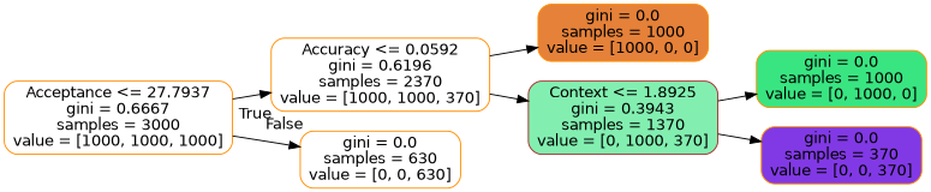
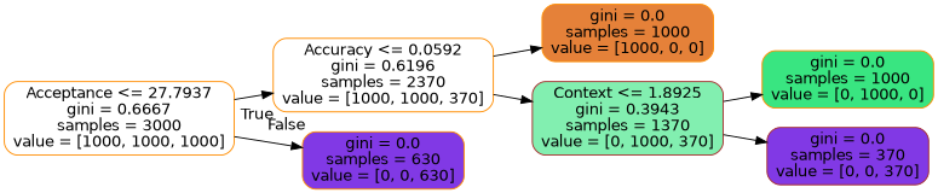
  digraph {
    rankdir=LR
    node [color=darkorange fillcolor="#ffffff" fontname=helvetica shape=box style="filled, rounded"]
    edge [fontname=helvetica]
    n1 [label="Acceptance <= 27.7937\ngini = 0.6667\nsamples = 3000\nvalue = [1000, 1000, 1000]"]
    n2 [label="Accuracy <= 0.0592\ngini = 0.6196\nsamples = 2370\nvalue = [1000, 1000, 370]"]
-   n3 [label="gini = 0.0\nsamples = 630\nvalue = [0, 0, 630]"]
+   n3 [fillcolor="#8139e5" label="gini = 0.0\nsamples = 630\nvalue = [0, 0, 630]"]
    n4 [fillcolor="#e58139" label="gini = 0.0\nsamples = 1000\nvalue = [1000, 0, 0]"]
    n5 [color=brown fillcolor="#82efb0" label="Context <= 1.8925\ngini = 0.3943\nsamples = 1370\nvalue = [0, 1000, 370]"]
    n6 [fillcolor="#39e581" label="gini = 0.0\nsamples = 1000\nvalue = [0, 1000, 0]"]
-   n7 [fillcolor="#8139e5" label="gini = 0.0\nsamples = 370\nvalue = [0, 0, 370]"]
+   n7 [color=brown fillcolor="#8139e5" label="gini = 0.0\nsamples = 370\nvalue = [0, 0, 370]"]
    n1 -> n2 [headlabel=True labelangle=45 labeldistance=2.5]
    n1 -> n3 [headlabel=False labelangle=-45 labeldistance=2.5]
    n2 -> n4
    n2 -> n5
    n5 -> n6
    n5 -> n7
  }
